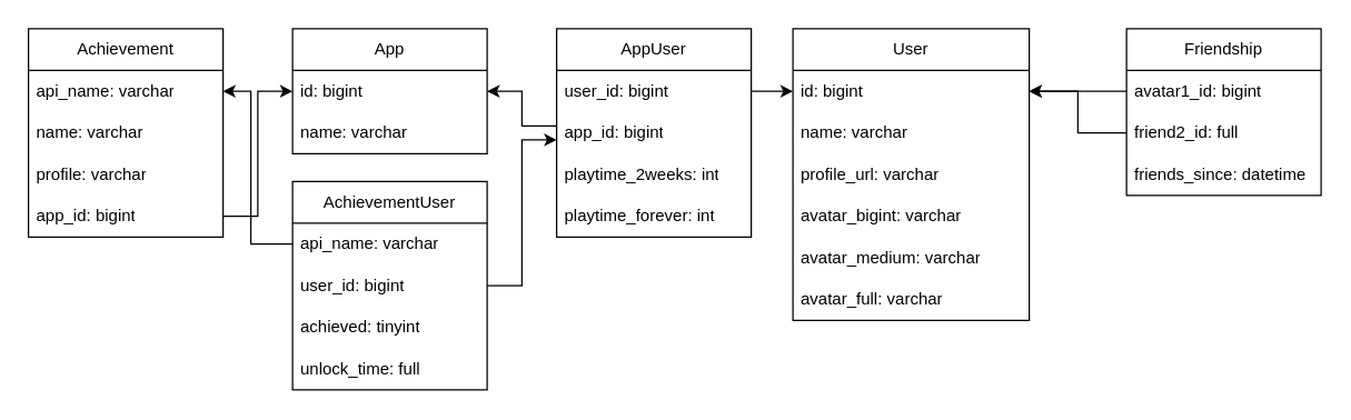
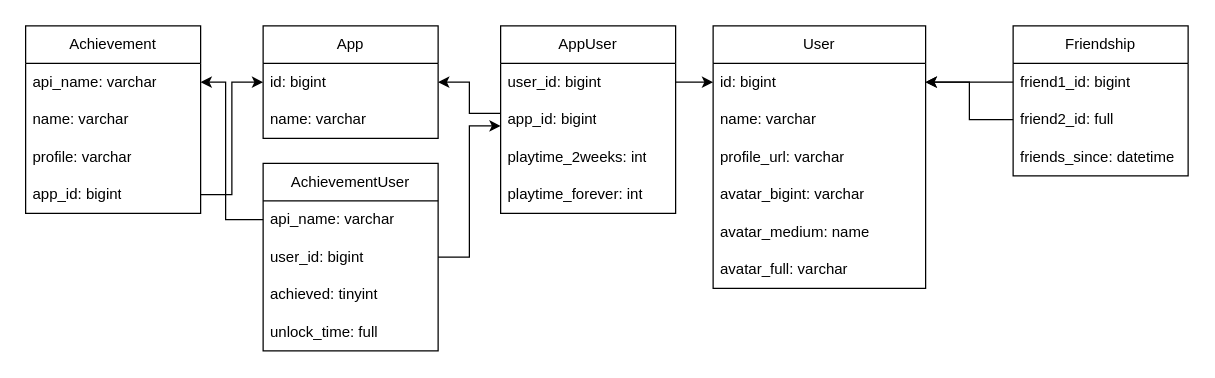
  <mxCell id="0" />
  <mxCell id="1" parent="0" />
  <mxCell id="2" value="User" style="swimlane;fontStyle=0;childLayout=stackLayout;horizontal=1;startSize=30;horizontalStack=0;resizeParent=1;resizeParentMax=0;resizeLast=0;collapsible=1;marginBottom=0;whiteSpace=wrap;html=1;" vertex="1" parent="1"><mxGeometry x="570" y="20" width="170" height="210" as="geometry" /></mxCell>
  <mxCell id="3" value="id: bigint" style="text;strokeColor=none;fillColor=none;align=left;verticalAlign=middle;spacingLeft=4;spacingRight=4;overflow=hidden;points=[[0,0.5],[1,0.5]];portConstraint=eastwest;rotatable=0;whiteSpace=wrap;html=1;" vertex="1" parent="2"><mxGeometry y="30" width="170" height="30" as="geometry" /></mxCell>
  <mxCell id="4" value="name: varchar" style="text;strokeColor=none;fillColor=none;align=left;verticalAlign=middle;spacingLeft=4;spacingRight=4;overflow=hidden;points=[[0,0.5],[1,0.5]];portConstraint=eastwest;rotatable=0;whiteSpace=wrap;html=1;" vertex="1" parent="2"><mxGeometry y="60" width="170" height="30" as="geometry" /></mxCell>
  <mxCell id="5" value="profile_url: varchar" style="text;strokeColor=none;fillColor=none;align=left;verticalAlign=middle;spacingLeft=4;spacingRight=4;overflow=hidden;points=[[0,0.5],[1,0.5]];portConstraint=eastwest;rotatable=0;whiteSpace=wrap;html=1;" vertex="1" parent="2"><mxGeometry y="90" width="170" height="30" as="geometry" /></mxCell>
  <mxCell id="6" value="avatar_bigint: varchar" style="text;strokeColor=none;fillColor=none;align=left;verticalAlign=middle;spacingLeft=4;spacingRight=4;overflow=hidden;points=[[0,0.5],[1,0.5]];portConstraint=eastwest;rotatable=0;whiteSpace=wrap;html=1;" vertex="1" parent="2"><mxGeometry y="120" width="170" height="30" as="geometry" /></mxCell>
- <mxCell id="7" value="avatar_medium: varchar" style="text;strokeColor=none;fillColor=none;align=left;verticalAlign=middle;spacingLeft=4;spacingRight=4;overflow=hidden;points=[[0,0.5],[1,0.5]];portConstraint=eastwest;rotatable=0;whiteSpace=wrap;html=1;" vertex="1" parent="2"><mxGeometry y="150" width="170" height="30" as="geometry" /></mxCell>
+ <mxCell id="7" value="avatar_medium: name" style="text;strokeColor=none;fillColor=none;align=left;verticalAlign=middle;spacingLeft=4;spacingRight=4;overflow=hidden;points=[[0,0.5],[1,0.5]];portConstraint=eastwest;rotatable=0;whiteSpace=wrap;html=1;" vertex="1" parent="2"><mxGeometry y="150" width="170" height="30" as="geometry" /></mxCell>
  <mxCell id="8" value="avatar_full: varchar" style="text;strokeColor=none;fillColor=none;align=left;verticalAlign=middle;spacingLeft=4;spacingRight=4;overflow=hidden;points=[[0,0.5],[1,0.5]];portConstraint=eastwest;rotatable=0;whiteSpace=wrap;html=1;" vertex="1" parent="2"><mxGeometry y="180" width="170" height="30" as="geometry" /></mxCell>
  <mxCell id="9" value="Friendship" style="swimlane;fontStyle=0;childLayout=stackLayout;horizontal=1;startSize=30;horizontalStack=0;resizeParent=1;resizeParentMax=0;resizeLast=0;collapsible=1;marginBottom=0;whiteSpace=wrap;html=1;" vertex="1" parent="1"><mxGeometry x="810" y="20" width="140" height="120" as="geometry" /></mxCell>
- <mxCell id="10" value="avatar1_id: bigint" style="text;strokeColor=none;fillColor=none;align=left;verticalAlign=middle;spacingLeft=4;spacingRight=4;overflow=hidden;points=[[0,0.5],[1,0.5]];portConstraint=eastwest;rotatable=0;whiteSpace=wrap;html=1;" vertex="1" parent="9"><mxGeometry y="30" width="140" height="30" as="geometry" /></mxCell>
+ <mxCell id="10" value="friend1_id: bigint" style="text;strokeColor=none;fillColor=none;align=left;verticalAlign=middle;spacingLeft=4;spacingRight=4;overflow=hidden;points=[[0,0.5],[1,0.5]];portConstraint=eastwest;rotatable=0;whiteSpace=wrap;html=1;" vertex="1" parent="9"><mxGeometry y="30" width="140" height="30" as="geometry" /></mxCell>
  <mxCell id="11" value="friend2_id: full" style="text;strokeColor=none;fillColor=none;align=left;verticalAlign=middle;spacingLeft=4;spacingRight=4;overflow=hidden;points=[[0,0.5],[1,0.5]];portConstraint=eastwest;rotatable=0;whiteSpace=wrap;html=1;" vertex="1" parent="9"><mxGeometry y="60" width="140" height="30" as="geometry" /></mxCell>
  <mxCell id="12" value="friends_since: datetime" style="text;strokeColor=none;fillColor=none;align=left;verticalAlign=middle;spacingLeft=4;spacingRight=4;overflow=hidden;points=[[0,0.5],[1,0.5]];portConstraint=eastwest;rotatable=0;whiteSpace=wrap;html=1;" vertex="1" parent="9"><mxGeometry y="90" width="140" height="30" as="geometry" /></mxCell>
  <mxCell id="13" style="edgeStyle=orthogonalEdgeStyle;rounded=0;orthogonalLoop=1;jettySize=auto;html=1;entryX=1;entryY=0.5;entryDx=0;entryDy=0;" edge="1" parent="1" source="10" target="3"><mxGeometry relative="1" as="geometry" /></mxCell>
  <mxCell id="14" style="edgeStyle=orthogonalEdgeStyle;rounded=0;orthogonalLoop=1;jettySize=auto;html=1;entryX=1;entryY=0.5;entryDx=0;entryDy=0;" edge="1" parent="1" source="11" target="3"><mxGeometry relative="1" as="geometry" /></mxCell>
  <mxCell id="15" value="App" style="swimlane;fontStyle=0;childLayout=stackLayout;horizontal=1;startSize=30;horizontalStack=0;resizeParent=1;resizeParentMax=0;resizeLast=0;collapsible=1;marginBottom=0;whiteSpace=wrap;html=1;strokeColor=default;" vertex="1" parent="1"><mxGeometry x="210" y="20" width="140" height="90" as="geometry" /></mxCell>
  <mxCell id="16" value="id: bigint" style="text;strokeColor=none;fillColor=none;align=left;verticalAlign=middle;spacingLeft=4;spacingRight=4;overflow=hidden;points=[[0,0.5],[1,0.5]];portConstraint=eastwest;rotatable=0;whiteSpace=wrap;html=1;" vertex="1" parent="15"><mxGeometry y="30" width="140" height="30" as="geometry" /></mxCell>
  <mxCell id="17" value="name: varchar" style="text;strokeColor=none;fillColor=none;align=left;verticalAlign=middle;spacingLeft=4;spacingRight=4;overflow=hidden;points=[[0,0.5],[1,0.5]];portConstraint=eastwest;rotatable=0;whiteSpace=wrap;html=1;" vertex="1" parent="15"><mxGeometry y="60" width="140" height="30" as="geometry" /></mxCell>
  <mxCell id="18" value="AppUser" style="swimlane;fontStyle=0;childLayout=stackLayout;horizontal=1;startSize=30;horizontalStack=0;resizeParent=1;resizeParentMax=0;resizeLast=0;collapsible=1;marginBottom=0;whiteSpace=wrap;html=1;" vertex="1" parent="1"><mxGeometry x="400" y="20" width="140" height="150" as="geometry" /></mxCell>
  <mxCell id="19" value="user_id: bigint" style="text;strokeColor=none;fillColor=none;align=left;verticalAlign=middle;spacingLeft=4;spacingRight=4;overflow=hidden;points=[[0,0.5],[1,0.5]];portConstraint=eastwest;rotatable=0;whiteSpace=wrap;html=1;" vertex="1" parent="18"><mxGeometry y="30" width="140" height="30" as="geometry" /></mxCell>
  <mxCell id="20" value="app_id: bigint" style="text;strokeColor=none;fillColor=none;align=left;verticalAlign=middle;spacingLeft=4;spacingRight=4;overflow=hidden;points=[[0,0.5],[1,0.5]];portConstraint=eastwest;rotatable=0;whiteSpace=wrap;html=1;" vertex="1" parent="18"><mxGeometry y="60" width="140" height="30" as="geometry" /></mxCell>
  <mxCell id="21" value="playtime_2weeks: int" style="text;strokeColor=none;fillColor=none;align=left;verticalAlign=middle;spacingLeft=4;spacingRight=4;overflow=hidden;points=[[0,0.5],[1,0.5]];portConstraint=eastwest;rotatable=0;whiteSpace=wrap;html=1;" vertex="1" parent="18"><mxGeometry y="90" width="140" height="30" as="geometry" /></mxCell>
  <mxCell id="22" value="playtime_forever: int" style="text;strokeColor=none;fillColor=none;align=left;verticalAlign=middle;spacingLeft=4;spacingRight=4;overflow=hidden;points=[[0,0.5],[1,0.5]];portConstraint=eastwest;rotatable=0;whiteSpace=wrap;html=1;" vertex="1" parent="18"><mxGeometry y="120" width="140" height="30" as="geometry" /></mxCell>
  <mxCell id="23" style="edgeStyle=orthogonalEdgeStyle;rounded=0;orthogonalLoop=1;jettySize=auto;html=1;entryX=0;entryY=0.5;entryDx=0;entryDy=0;" edge="1" parent="1" source="19" target="3"><mxGeometry relative="1" as="geometry" /></mxCell>
  <mxCell id="24" value="Achievement" style="swimlane;fontStyle=0;childLayout=stackLayout;horizontal=1;startSize=30;horizontalStack=0;resizeParent=1;resizeParentMax=0;resizeLast=0;collapsible=1;marginBottom=0;whiteSpace=wrap;html=1;" vertex="1" parent="1"><mxGeometry x="20" y="20" width="140" height="150" as="geometry" /></mxCell>
  <mxCell id="25" value="api_name: varchar" style="text;strokeColor=none;fillColor=none;align=left;verticalAlign=middle;spacingLeft=4;spacingRight=4;overflow=hidden;points=[[0,0.5],[1,0.5]];portConstraint=eastwest;rotatable=0;whiteSpace=wrap;html=1;" vertex="1" parent="24"><mxGeometry y="30" width="140" height="30" as="geometry" /></mxCell>
  <mxCell id="26" value="name: varchar" style="text;strokeColor=none;fillColor=none;align=left;verticalAlign=middle;spacingLeft=4;spacingRight=4;overflow=hidden;points=[[0,0.5],[1,0.5]];portConstraint=eastwest;rotatable=0;whiteSpace=wrap;html=1;" vertex="1" parent="24"><mxGeometry y="60" width="140" height="30" as="geometry" /></mxCell>
  <mxCell id="27" value="profile: varchar" style="text;strokeColor=none;fillColor=none;align=left;verticalAlign=middle;spacingLeft=4;spacingRight=4;overflow=hidden;points=[[0,0.5],[1,0.5]];portConstraint=eastwest;rotatable=0;whiteSpace=wrap;html=1;" vertex="1" parent="24"><mxGeometry y="90" width="140" height="30" as="geometry" /></mxCell>
  <mxCell id="28" value="app_id: bigint" style="text;strokeColor=none;fillColor=none;align=left;verticalAlign=middle;spacingLeft=4;spacingRight=4;overflow=hidden;points=[[0,0.5],[1,0.5]];portConstraint=eastwest;rotatable=0;whiteSpace=wrap;html=1;" vertex="1" parent="24"><mxGeometry y="120" width="140" height="30" as="geometry" /></mxCell>
  <mxCell id="29" style="edgeStyle=orthogonalEdgeStyle;rounded=0;orthogonalLoop=1;jettySize=auto;html=1;entryX=0;entryY=0.5;entryDx=0;entryDy=0;" edge="1" parent="1" source="28" target="16"><mxGeometry relative="1" as="geometry" /></mxCell>
  <mxCell id="30" value="AchievementUser" style="swimlane;fontStyle=0;childLayout=stackLayout;horizontal=1;startSize=30;horizontalStack=0;resizeParent=1;resizeParentMax=0;resizeLast=0;collapsible=1;marginBottom=0;whiteSpace=wrap;html=1;" vertex="1" parent="1"><mxGeometry x="210" y="130" width="140" height="150" as="geometry" /></mxCell>
  <mxCell id="31" value="api_name: varchar" style="text;strokeColor=none;fillColor=none;align=left;verticalAlign=middle;spacingLeft=4;spacingRight=4;overflow=hidden;points=[[0,0.5],[1,0.5]];portConstraint=eastwest;rotatable=0;whiteSpace=wrap;html=1;" vertex="1" parent="30"><mxGeometry y="30" width="140" height="30" as="geometry" /></mxCell>
  <mxCell id="32" value="user_id: bigint" style="text;strokeColor=none;fillColor=none;align=left;verticalAlign=middle;spacingLeft=4;spacingRight=4;overflow=hidden;points=[[0,0.5],[1,0.5]];portConstraint=eastwest;rotatable=0;whiteSpace=wrap;html=1;" vertex="1" parent="30"><mxGeometry y="60" width="140" height="30" as="geometry" /></mxCell>
  <mxCell id="33" value="achieved: tinyint" style="text;strokeColor=none;fillColor=none;align=left;verticalAlign=middle;spacingLeft=4;spacingRight=4;overflow=hidden;points=[[0,0.5],[1,0.5]];portConstraint=eastwest;rotatable=0;whiteSpace=wrap;html=1;" vertex="1" parent="30"><mxGeometry y="90" width="140" height="30" as="geometry" /></mxCell>
  <mxCell id="34" value="unlock_time: full" style="text;strokeColor=none;fillColor=none;align=left;verticalAlign=middle;spacingLeft=4;spacingRight=4;overflow=hidden;points=[[0,0.5],[1,0.5]];portConstraint=eastwest;rotatable=0;whiteSpace=wrap;html=1;" vertex="1" parent="30"><mxGeometry y="120" width="140" height="30" as="geometry" /></mxCell>
  <mxCell id="35" style="edgeStyle=orthogonalEdgeStyle;rounded=0;orthogonalLoop=1;jettySize=auto;html=1;entryX=1;entryY=0.5;entryDx=0;entryDy=0;" edge="1" parent="1" source="20" target="16"><mxGeometry relative="1" as="geometry"><Array as="points"><mxPoint x="375" y="90" /><mxPoint x="375" y="65" /></Array></mxGeometry></mxCell>
  <mxCell id="36" style="edgeStyle=orthogonalEdgeStyle;rounded=0;orthogonalLoop=1;jettySize=auto;html=1;" edge="1" parent="1" source="32"><mxGeometry relative="1" as="geometry"><mxPoint x="400" y="100" as="targetPoint" /><Array as="points"><mxPoint x="375" y="205" /><mxPoint x="375" y="100" /><mxPoint x="400" y="100" /></Array></mxGeometry></mxCell>
  <mxCell id="37" style="edgeStyle=orthogonalEdgeStyle;rounded=0;orthogonalLoop=1;jettySize=auto;html=1;entryX=1;entryY=0.5;entryDx=0;entryDy=0;" edge="1" parent="1" source="31" target="25"><mxGeometry relative="1" as="geometry"><Array as="points"><mxPoint x="180" y="175" /><mxPoint x="180" y="65" /></Array></mxGeometry></mxCell>
